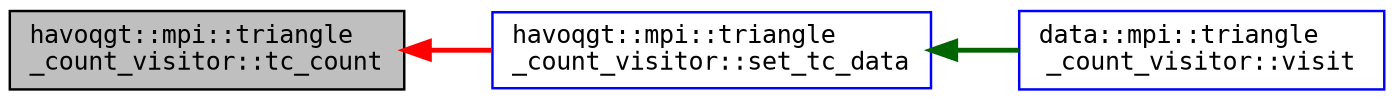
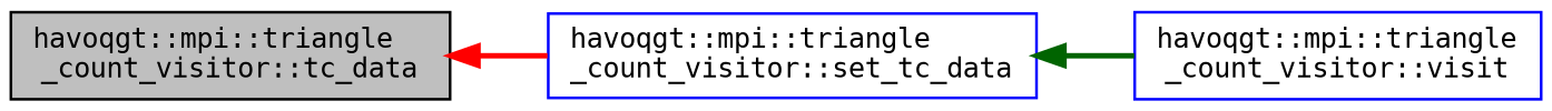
  digraph {
    fontname="DejaVu Sans Mono"
    rankdir=LR
    node [color=blue fillcolor=white fontname="DejaVu Sans Mono" fontsize=10 shape=record style=filled]
    edge [dir=back fontname="DejaVu Sans Mono" fontsize=10 labelfontname=Helvetica labelfontsize=10 style=bold]
-   n1 [color=black fillcolor=grey75 fontcolor=black height=0.2 label="havoqgt::mpi::triangle\l_count_visitor::tc_count" width=0.4]
+   n1 [color=black fillcolor=grey75 fontcolor=black height=0.2 label="havoqgt::mpi::triangle\l_count_visitor::tc_data" width=0.4]
    n2 [height=0.2 label="havoqgt::mpi::triangle\l_count_visitor::set_tc_data" width=0.4]
-   n3 [height=0.2 label="data::mpi::triangle\l_count_visitor::visit" width=0.4]
+   n3 [height=0.2 label="havoqgt::mpi::triangle\l_count_visitor::visit" width=0.4]
    n1 -> n2 [color=red]
    n2 -> n3 [color=darkgreen]
  }
